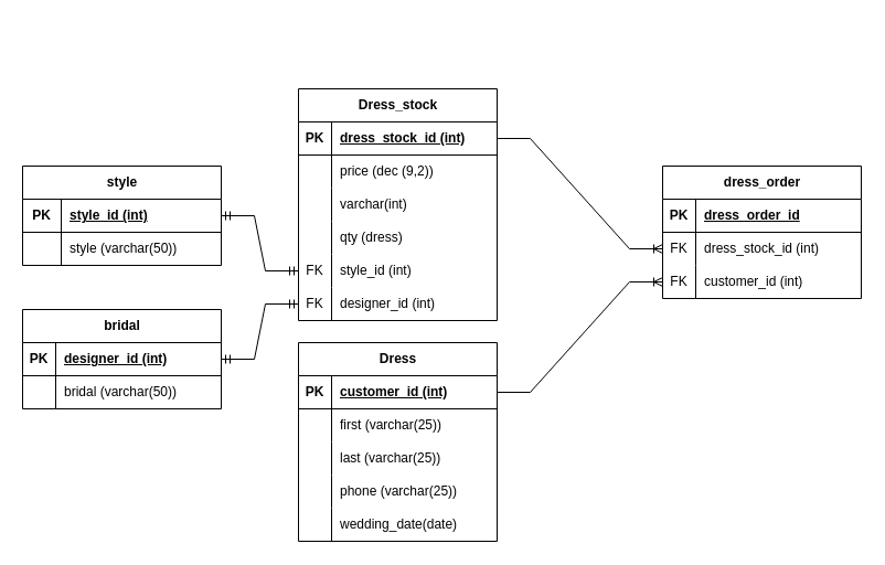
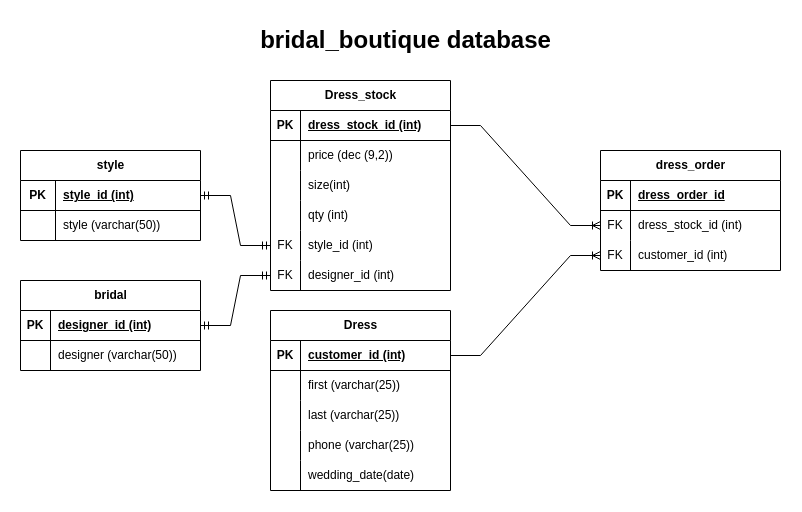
  <mxCell id="0" />
  <mxCell id="1" parent="0" />
  <mxCell id="2" value="Dress" style="shape=table;startSize=30;container=1;collapsible=1;childLayout=tableLayout;fixedRows=1;rowLines=0;fontStyle=1;align=center;resizeLast=1;html=1;fillColor=none;" vertex="1" parent="1"><mxGeometry x="270" y="310" width="180" height="180" as="geometry" /></mxCell>
  <mxCell id="3" value="" style="shape=tableRow;horizontal=0;startSize=0;swimlaneHead=0;swimlaneBody=0;fillColor=none;collapsible=0;dropTarget=0;points=[[0,0.5],[1,0.5]];portConstraint=eastwest;top=0;left=0;right=0;bottom=1;" vertex="1" parent="2"><mxGeometry y="30" width="180" height="30" as="geometry" /></mxCell>
  <mxCell id="4" value="PK" style="shape=partialRectangle;connectable=0;fillColor=none;top=0;left=0;bottom=0;right=0;fontStyle=1;overflow=hidden;whiteSpace=wrap;html=1;" vertex="1" parent="3"><mxGeometry width="30" height="30" as="geometry"><mxRectangle width="30" height="30" as="alternateBounds" /></mxGeometry></mxCell>
  <mxCell id="5" value="customer_id (int)" style="shape=partialRectangle;connectable=0;fillColor=none;top=0;left=0;bottom=0;right=0;align=left;spacingLeft=6;fontStyle=5;overflow=hidden;whiteSpace=wrap;html=1;" vertex="1" parent="3"><mxGeometry x="30" width="150" height="30" as="geometry"><mxRectangle width="150" height="30" as="alternateBounds" /></mxGeometry></mxCell>
  <mxCell id="6" value="" style="shape=tableRow;horizontal=0;startSize=0;swimlaneHead=0;swimlaneBody=0;fillColor=none;collapsible=0;dropTarget=0;points=[[0,0.5],[1,0.5]];portConstraint=eastwest;top=0;left=0;right=0;bottom=0;" vertex="1" parent="2"><mxGeometry y="60" width="180" height="30" as="geometry" /></mxCell>
  <mxCell id="7" value="" style="shape=partialRectangle;connectable=0;fillColor=none;top=0;left=0;bottom=0;right=0;editable=1;overflow=hidden;whiteSpace=wrap;html=1;" vertex="1" parent="6"><mxGeometry width="30" height="30" as="geometry"><mxRectangle width="30" height="30" as="alternateBounds" /></mxGeometry></mxCell>
  <mxCell id="8" value="first (varchar(25))" style="shape=partialRectangle;connectable=0;fillColor=none;top=0;left=0;bottom=0;right=0;align=left;spacingLeft=6;overflow=hidden;whiteSpace=wrap;html=1;" vertex="1" parent="6"><mxGeometry x="30" width="150" height="30" as="geometry"><mxRectangle width="150" height="30" as="alternateBounds" /></mxGeometry></mxCell>
  <mxCell id="9" value="" style="shape=tableRow;horizontal=0;startSize=0;swimlaneHead=0;swimlaneBody=0;fillColor=none;collapsible=0;dropTarget=0;points=[[0,0.5],[1,0.5]];portConstraint=eastwest;top=0;left=0;right=0;bottom=0;" vertex="1" parent="2"><mxGeometry y="90" width="180" height="30" as="geometry" /></mxCell>
  <mxCell id="10" value="" style="shape=partialRectangle;connectable=0;fillColor=none;top=0;left=0;bottom=0;right=0;editable=1;overflow=hidden;whiteSpace=wrap;html=1;" vertex="1" parent="9"><mxGeometry width="30" height="30" as="geometry"><mxRectangle width="30" height="30" as="alternateBounds" /></mxGeometry></mxCell>
  <mxCell id="11" value="last (varchar(25))" style="shape=partialRectangle;connectable=0;fillColor=none;top=0;left=0;bottom=0;right=0;align=left;spacingLeft=6;overflow=hidden;whiteSpace=wrap;html=1;" vertex="1" parent="9"><mxGeometry x="30" width="150" height="30" as="geometry"><mxRectangle width="150" height="30" as="alternateBounds" /></mxGeometry></mxCell>
  <mxCell id="12" value="" style="shape=tableRow;horizontal=0;startSize=0;swimlaneHead=0;swimlaneBody=0;fillColor=none;collapsible=0;dropTarget=0;points=[[0,0.5],[1,0.5]];portConstraint=eastwest;top=0;left=0;right=0;bottom=0;" vertex="1" parent="2"><mxGeometry y="120" width="180" height="30" as="geometry" /></mxCell>
  <mxCell id="13" value="" style="shape=partialRectangle;connectable=0;fillColor=none;top=0;left=0;bottom=0;right=0;editable=1;overflow=hidden;whiteSpace=wrap;html=1;" vertex="1" parent="12"><mxGeometry width="30" height="30" as="geometry"><mxRectangle width="30" height="30" as="alternateBounds" /></mxGeometry></mxCell>
  <mxCell id="14" value="phone (varchar(25))" style="shape=partialRectangle;connectable=0;fillColor=none;top=0;left=0;bottom=0;right=0;align=left;spacingLeft=6;overflow=hidden;whiteSpace=wrap;html=1;" vertex="1" parent="12"><mxGeometry x="30" width="150" height="30" as="geometry"><mxRectangle width="150" height="30" as="alternateBounds" /></mxGeometry></mxCell>
  <mxCell id="15" value="" style="shape=tableRow;horizontal=0;startSize=0;swimlaneHead=0;swimlaneBody=0;fillColor=none;collapsible=0;dropTarget=0;points=[[0,0.5],[1,0.5]];portConstraint=eastwest;top=0;left=0;right=0;bottom=0;" vertex="1" parent="2"><mxGeometry y="150" width="180" height="30" as="geometry" /></mxCell>
  <mxCell id="16" value="" style="shape=partialRectangle;connectable=0;fillColor=none;top=0;left=0;bottom=0;right=0;editable=1;overflow=hidden;whiteSpace=wrap;html=1;" vertex="1" parent="15"><mxGeometry width="30" height="30" as="geometry"><mxRectangle width="30" height="30" as="alternateBounds" /></mxGeometry></mxCell>
  <mxCell id="17" value="wedding_date(date)" style="shape=partialRectangle;connectable=0;fillColor=none;top=0;left=0;bottom=0;right=0;align=left;spacingLeft=6;overflow=hidden;whiteSpace=wrap;html=1;" vertex="1" parent="15"><mxGeometry x="30" width="150" height="30" as="geometry"><mxRectangle width="150" height="30" as="alternateBounds" /></mxGeometry></mxCell>
  <mxCell id="18" value="Dress_stock" style="shape=table;startSize=30;container=1;collapsible=1;childLayout=tableLayout;fixedRows=1;rowLines=0;fontStyle=1;align=center;resizeLast=1;html=1;fillColor=none;" vertex="1" parent="1"><mxGeometry x="270" y="80" width="180" height="210" as="geometry" /></mxCell>
  <mxCell id="19" value="" style="shape=tableRow;horizontal=0;startSize=0;swimlaneHead=0;swimlaneBody=0;fillColor=none;collapsible=0;dropTarget=0;points=[[0,0.5],[1,0.5]];portConstraint=eastwest;top=0;left=0;right=0;bottom=1;" vertex="1" parent="18"><mxGeometry y="30" width="180" height="30" as="geometry" /></mxCell>
  <mxCell id="20" value="PK" style="shape=partialRectangle;connectable=0;fillColor=none;top=0;left=0;bottom=0;right=0;fontStyle=1;overflow=hidden;whiteSpace=wrap;html=1;" vertex="1" parent="19"><mxGeometry width="30" height="30" as="geometry"><mxRectangle width="30" height="30" as="alternateBounds" /></mxGeometry></mxCell>
  <mxCell id="21" value="dress_stock_id (int)" style="shape=partialRectangle;connectable=0;fillColor=none;top=0;left=0;bottom=0;right=0;align=left;spacingLeft=6;fontStyle=5;overflow=hidden;whiteSpace=wrap;html=1;" vertex="1" parent="19"><mxGeometry x="30" width="150" height="30" as="geometry"><mxRectangle width="150" height="30" as="alternateBounds" /></mxGeometry></mxCell>
  <mxCell id="22" value="" style="shape=tableRow;horizontal=0;startSize=0;swimlaneHead=0;swimlaneBody=0;fillColor=none;collapsible=0;dropTarget=0;points=[[0,0.5],[1,0.5]];portConstraint=eastwest;top=0;left=0;right=0;bottom=0;" vertex="1" parent="18"><mxGeometry y="60" width="180" height="30" as="geometry" /></mxCell>
  <mxCell id="23" value="" style="shape=partialRectangle;connectable=0;fillColor=none;top=0;left=0;bottom=0;right=0;editable=1;overflow=hidden;whiteSpace=wrap;html=1;" vertex="1" parent="22"><mxGeometry width="30" height="30" as="geometry"><mxRectangle width="30" height="30" as="alternateBounds" /></mxGeometry></mxCell>
  <mxCell id="24" value="price (dec (9,2))" style="shape=partialRectangle;connectable=0;fillColor=none;top=0;left=0;bottom=0;right=0;align=left;spacingLeft=6;overflow=hidden;whiteSpace=wrap;html=1;" vertex="1" parent="22"><mxGeometry x="30" width="150" height="30" as="geometry"><mxRectangle width="150" height="30" as="alternateBounds" /></mxGeometry></mxCell>
  <mxCell id="25" value="" style="shape=tableRow;horizontal=0;startSize=0;swimlaneHead=0;swimlaneBody=0;fillColor=none;collapsible=0;dropTarget=0;points=[[0,0.5],[1,0.5]];portConstraint=eastwest;top=0;left=0;right=0;bottom=0;" vertex="1" parent="18"><mxGeometry y="90" width="180" height="30" as="geometry" /></mxCell>
  <mxCell id="26" value="" style="shape=partialRectangle;connectable=0;fillColor=none;top=0;left=0;bottom=0;right=0;editable=1;overflow=hidden;whiteSpace=wrap;html=1;" vertex="1" parent="25"><mxGeometry width="30" height="30" as="geometry"><mxRectangle width="30" height="30" as="alternateBounds" /></mxGeometry></mxCell>
- <mxCell id="27" value="varchar(int)&lt;span style=&quot;white-space: pre;&quot;&gt;&#09;&lt;/span&gt;&lt;span style=&quot;white-space: pre;&quot;&gt;&#09;&lt;/span&gt;&lt;span style=&quot;white-space: pre;&quot;&gt;&#09;&lt;/span&gt;&lt;span style=&quot;white-space: pre;&quot;&gt;&#09;&lt;/span&gt;&lt;span style=&quot;white-space: pre;&quot;&gt;&#09;&lt;/span&gt;" style="shape=partialRectangle;connectable=0;fillColor=none;top=0;left=0;bottom=0;right=0;align=left;spacingLeft=6;overflow=hidden;whiteSpace=wrap;html=1;" vertex="1" parent="25"><mxGeometry x="30" width="150" height="30" as="geometry"><mxRectangle width="150" height="30" as="alternateBounds" /></mxGeometry></mxCell>
+ <mxCell id="27" value="size(int)&lt;span style=&quot;white-space: pre;&quot;&gt;&#09;&lt;/span&gt;&lt;span style=&quot;white-space: pre;&quot;&gt;&#09;&lt;/span&gt;&lt;span style=&quot;white-space: pre;&quot;&gt;&#09;&lt;/span&gt;&lt;span style=&quot;white-space: pre;&quot;&gt;&#09;&lt;/span&gt;&lt;span style=&quot;white-space: pre;&quot;&gt;&#09;&lt;/span&gt;" style="shape=partialRectangle;connectable=0;fillColor=none;top=0;left=0;bottom=0;right=0;align=left;spacingLeft=6;overflow=hidden;whiteSpace=wrap;html=1;" vertex="1" parent="25"><mxGeometry x="30" width="150" height="30" as="geometry"><mxRectangle width="150" height="30" as="alternateBounds" /></mxGeometry></mxCell>
  <mxCell id="28" value="" style="shape=tableRow;horizontal=0;startSize=0;swimlaneHead=0;swimlaneBody=0;fillColor=none;collapsible=0;dropTarget=0;points=[[0,0.5],[1,0.5]];portConstraint=eastwest;top=0;left=0;right=0;bottom=0;" vertex="1" parent="18"><mxGeometry y="120" width="180" height="30" as="geometry" /></mxCell>
  <mxCell id="29" value="" style="shape=partialRectangle;connectable=0;fillColor=none;top=0;left=0;bottom=0;right=0;editable=1;overflow=hidden;whiteSpace=wrap;html=1;" vertex="1" parent="28"><mxGeometry width="30" height="30" as="geometry"><mxRectangle width="30" height="30" as="alternateBounds" /></mxGeometry></mxCell>
- <mxCell id="30" value="qty (dress)" style="shape=partialRectangle;connectable=0;fillColor=none;top=0;left=0;bottom=0;right=0;align=left;spacingLeft=6;overflow=hidden;whiteSpace=wrap;html=1;" vertex="1" parent="28"><mxGeometry x="30" width="150" height="30" as="geometry"><mxRectangle width="150" height="30" as="alternateBounds" /></mxGeometry></mxCell>
+ <mxCell id="30" value="qty (int)" style="shape=partialRectangle;connectable=0;fillColor=none;top=0;left=0;bottom=0;right=0;align=left;spacingLeft=6;overflow=hidden;whiteSpace=wrap;html=1;" vertex="1" parent="28"><mxGeometry x="30" width="150" height="30" as="geometry"><mxRectangle width="150" height="30" as="alternateBounds" /></mxGeometry></mxCell>
  <mxCell id="31" value="" style="shape=tableRow;horizontal=0;startSize=0;swimlaneHead=0;swimlaneBody=0;fillColor=none;collapsible=0;dropTarget=0;points=[[0,0.5],[1,0.5]];portConstraint=eastwest;top=0;left=0;right=0;bottom=0;" vertex="1" parent="18"><mxGeometry y="150" width="180" height="30" as="geometry" /></mxCell>
  <mxCell id="32" value="FK" style="shape=partialRectangle;connectable=0;fillColor=none;top=0;left=0;bottom=0;right=0;editable=1;overflow=hidden;whiteSpace=wrap;html=1;" vertex="1" parent="31"><mxGeometry width="30" height="30" as="geometry"><mxRectangle width="30" height="30" as="alternateBounds" /></mxGeometry></mxCell>
  <mxCell id="33" value="style_id (int)" style="shape=partialRectangle;connectable=0;fillColor=none;top=0;left=0;bottom=0;right=0;align=left;spacingLeft=6;overflow=hidden;whiteSpace=wrap;html=1;" vertex="1" parent="31"><mxGeometry x="30" width="150" height="30" as="geometry"><mxRectangle width="150" height="30" as="alternateBounds" /></mxGeometry></mxCell>
  <mxCell id="34" value="" style="shape=tableRow;horizontal=0;startSize=0;swimlaneHead=0;swimlaneBody=0;fillColor=none;collapsible=0;dropTarget=0;points=[[0,0.5],[1,0.5]];portConstraint=eastwest;top=0;left=0;right=0;bottom=0;" vertex="1" parent="18"><mxGeometry y="180" width="180" height="30" as="geometry" /></mxCell>
  <mxCell id="35" value="FK" style="shape=partialRectangle;connectable=0;fillColor=none;top=0;left=0;bottom=0;right=0;editable=1;overflow=hidden;whiteSpace=wrap;html=1;" vertex="1" parent="34"><mxGeometry width="30" height="30" as="geometry"><mxRectangle width="30" height="30" as="alternateBounds" /></mxGeometry></mxCell>
  <mxCell id="36" value="designer_id (int)" style="shape=partialRectangle;connectable=0;fillColor=none;top=0;left=0;bottom=0;right=0;align=left;spacingLeft=6;overflow=hidden;whiteSpace=wrap;html=1;" vertex="1" parent="34"><mxGeometry x="30" width="150" height="30" as="geometry"><mxRectangle width="150" height="30" as="alternateBounds" /></mxGeometry></mxCell>
  <mxCell id="37" value="dress_order" style="shape=table;startSize=30;container=1;collapsible=1;childLayout=tableLayout;fixedRows=1;rowLines=0;fontStyle=1;align=center;resizeLast=1;html=1;fillColor=none;" vertex="1" parent="1"><mxGeometry x="600" y="150" width="180" height="120" as="geometry" /></mxCell>
  <mxCell id="38" value="" style="shape=tableRow;horizontal=0;startSize=0;swimlaneHead=0;swimlaneBody=0;fillColor=none;collapsible=0;dropTarget=0;points=[[0,0.5],[1,0.5]];portConstraint=eastwest;top=0;left=0;right=0;bottom=1;" vertex="1" parent="37"><mxGeometry y="30" width="180" height="30" as="geometry" /></mxCell>
  <mxCell id="39" value="PK" style="shape=partialRectangle;connectable=0;fillColor=none;top=0;left=0;bottom=0;right=0;fontStyle=1;overflow=hidden;whiteSpace=wrap;html=1;" vertex="1" parent="38"><mxGeometry width="30" height="30" as="geometry"><mxRectangle width="30" height="30" as="alternateBounds" /></mxGeometry></mxCell>
  <mxCell id="40" value="dress_order_id" style="shape=partialRectangle;connectable=0;fillColor=none;top=0;left=0;bottom=0;right=0;align=left;spacingLeft=6;fontStyle=5;overflow=hidden;whiteSpace=wrap;html=1;" vertex="1" parent="38"><mxGeometry x="30" width="150" height="30" as="geometry"><mxRectangle width="150" height="30" as="alternateBounds" /></mxGeometry></mxCell>
  <mxCell id="41" value="" style="shape=tableRow;horizontal=0;startSize=0;swimlaneHead=0;swimlaneBody=0;fillColor=none;collapsible=0;dropTarget=0;points=[[0,0.5],[1,0.5]];portConstraint=eastwest;top=0;left=0;right=0;bottom=0;" vertex="1" parent="37"><mxGeometry y="60" width="180" height="30" as="geometry" /></mxCell>
  <mxCell id="42" value="FK" style="shape=partialRectangle;connectable=0;fillColor=none;top=0;left=0;bottom=0;right=0;editable=1;overflow=hidden;whiteSpace=wrap;html=1;" vertex="1" parent="41"><mxGeometry width="30" height="30" as="geometry"><mxRectangle width="30" height="30" as="alternateBounds" /></mxGeometry></mxCell>
  <mxCell id="43" value="dress_stock_id (int)" style="shape=partialRectangle;connectable=0;fillColor=none;top=0;left=0;bottom=0;right=0;align=left;spacingLeft=6;overflow=hidden;whiteSpace=wrap;html=1;" vertex="1" parent="41"><mxGeometry x="30" width="150" height="30" as="geometry"><mxRectangle width="150" height="30" as="alternateBounds" /></mxGeometry></mxCell>
  <mxCell id="44" value="" style="shape=tableRow;horizontal=0;startSize=0;swimlaneHead=0;swimlaneBody=0;fillColor=none;collapsible=0;dropTarget=0;points=[[0,0.5],[1,0.5]];portConstraint=eastwest;top=0;left=0;right=0;bottom=0;" vertex="1" parent="37"><mxGeometry y="90" width="180" height="30" as="geometry" /></mxCell>
  <mxCell id="45" value="FK" style="shape=partialRectangle;connectable=0;fillColor=none;top=0;left=0;bottom=0;right=0;editable=1;overflow=hidden;whiteSpace=wrap;html=1;" vertex="1" parent="44"><mxGeometry width="30" height="30" as="geometry"><mxRectangle width="30" height="30" as="alternateBounds" /></mxGeometry></mxCell>
  <mxCell id="46" value="customer_id (int)" style="shape=partialRectangle;connectable=0;fillColor=none;top=0;left=0;bottom=0;right=0;align=left;spacingLeft=6;overflow=hidden;whiteSpace=wrap;html=1;" vertex="1" parent="44"><mxGeometry x="30" width="150" height="30" as="geometry"><mxRectangle width="150" height="30" as="alternateBounds" /></mxGeometry></mxCell>
  <mxCell id="47" value="" style="edgeStyle=entityRelationEdgeStyle;fontSize=12;html=1;endArrow=ERoneToMany;rounded=0;exitX=1;exitY=0.5;exitDx=0;exitDy=0;entryX=0;entryY=0.5;entryDx=0;entryDy=0;" edge="1" parent="1" source="3" target="44"><mxGeometry width="100" height="100" relative="1" as="geometry"><mxPoint x="405" y="330" as="sourcePoint" /><mxPoint x="490" y="260" as="targetPoint" /><Array as="points"><mxPoint x="565" y="260" /><mxPoint x="435" y="270" /><mxPoint x="535" y="230" /></Array></mxGeometry></mxCell>
  <mxCell id="48" value="bridal" style="shape=table;startSize=30;container=1;collapsible=1;childLayout=tableLayout;fixedRows=1;rowLines=0;fontStyle=1;align=center;resizeLast=1;html=1;fillColor=none;" vertex="1" parent="1"><mxGeometry x="20" y="280" width="180" height="90" as="geometry" /></mxCell>
  <mxCell id="49" value="" style="shape=tableRow;horizontal=0;startSize=0;swimlaneHead=0;swimlaneBody=0;fillColor=none;collapsible=0;dropTarget=0;points=[[0,0.5],[1,0.5]];portConstraint=eastwest;top=0;left=0;right=0;bottom=1;" vertex="1" parent="48"><mxGeometry y="30" width="180" height="30" as="geometry" /></mxCell>
  <mxCell id="50" value="PK" style="shape=partialRectangle;connectable=0;fillColor=none;top=0;left=0;bottom=0;right=0;fontStyle=1;overflow=hidden;whiteSpace=wrap;html=1;" vertex="1" parent="49"><mxGeometry width="30" height="30" as="geometry"><mxRectangle width="30" height="30" as="alternateBounds" /></mxGeometry></mxCell>
  <mxCell id="51" value="designer_id (int)" style="shape=partialRectangle;connectable=0;fillColor=none;top=0;left=0;bottom=0;right=0;align=left;spacingLeft=6;fontStyle=5;overflow=hidden;whiteSpace=wrap;html=1;" vertex="1" parent="49"><mxGeometry x="30" width="150" height="30" as="geometry"><mxRectangle width="150" height="30" as="alternateBounds" /></mxGeometry></mxCell>
  <mxCell id="52" value="" style="shape=tableRow;horizontal=0;startSize=0;swimlaneHead=0;swimlaneBody=0;fillColor=none;collapsible=0;dropTarget=0;points=[[0,0.5],[1,0.5]];portConstraint=eastwest;top=0;left=0;right=0;bottom=0;" vertex="1" parent="48"><mxGeometry y="60" width="180" height="30" as="geometry" /></mxCell>
  <mxCell id="53" value="" style="shape=partialRectangle;connectable=0;fillColor=none;top=0;left=0;bottom=0;right=0;editable=1;overflow=hidden;whiteSpace=wrap;html=1;" vertex="1" parent="52"><mxGeometry width="30" height="30" as="geometry"><mxRectangle width="30" height="30" as="alternateBounds" /></mxGeometry></mxCell>
- <mxCell id="54" value="bridal (varchar(50))" style="shape=partialRectangle;connectable=0;fillColor=none;top=0;left=0;bottom=0;right=0;align=left;spacingLeft=6;overflow=hidden;whiteSpace=wrap;html=1;" vertex="1" parent="52"><mxGeometry x="30" width="150" height="30" as="geometry"><mxRectangle width="150" height="30" as="alternateBounds" /></mxGeometry></mxCell>
+ <mxCell id="54" value="designer (varchar(50))" style="shape=partialRectangle;connectable=0;fillColor=none;top=0;left=0;bottom=0;right=0;align=left;spacingLeft=6;overflow=hidden;whiteSpace=wrap;html=1;" vertex="1" parent="52"><mxGeometry x="30" width="150" height="30" as="geometry"><mxRectangle width="150" height="30" as="alternateBounds" /></mxGeometry></mxCell>
  <mxCell id="55" value="style" style="shape=table;startSize=30;container=1;collapsible=1;childLayout=tableLayout;fixedRows=1;rowLines=0;fontStyle=1;align=center;resizeLast=1;html=1;fillColor=none;" vertex="1" parent="1"><mxGeometry x="20" y="150" width="180" height="90" as="geometry" /></mxCell>
  <mxCell id="56" value="" style="shape=tableRow;horizontal=0;startSize=0;swimlaneHead=0;swimlaneBody=0;fillColor=none;collapsible=0;dropTarget=0;points=[[0,0.5],[1,0.5]];portConstraint=eastwest;top=0;left=0;right=0;bottom=1;" vertex="1" parent="55"><mxGeometry y="30" width="180" height="30" as="geometry" /></mxCell>
  <mxCell id="57" value="PK" style="shape=partialRectangle;connectable=0;fillColor=none;top=0;left=0;bottom=0;right=0;fontStyle=1;overflow=hidden;whiteSpace=wrap;html=1;" vertex="1" parent="56"><mxGeometry width="35" height="30" as="geometry"><mxRectangle width="35" height="30" as="alternateBounds" /></mxGeometry></mxCell>
  <mxCell id="58" value="style_id (int)" style="shape=partialRectangle;connectable=0;fillColor=none;top=0;left=0;bottom=0;right=0;align=left;spacingLeft=6;fontStyle=5;overflow=hidden;whiteSpace=wrap;html=1;" vertex="1" parent="56"><mxGeometry x="35" width="145" height="30" as="geometry"><mxRectangle width="145" height="30" as="alternateBounds" /></mxGeometry></mxCell>
  <mxCell id="59" value="" style="shape=tableRow;horizontal=0;startSize=0;swimlaneHead=0;swimlaneBody=0;fillColor=none;collapsible=0;dropTarget=0;points=[[0,0.5],[1,0.5]];portConstraint=eastwest;top=0;left=0;right=0;bottom=0;" vertex="1" parent="55"><mxGeometry y="60" width="180" height="30" as="geometry" /></mxCell>
  <mxCell id="60" value="" style="shape=partialRectangle;connectable=0;fillColor=none;top=0;left=0;bottom=0;right=0;editable=1;overflow=hidden;whiteSpace=wrap;html=1;" vertex="1" parent="59"><mxGeometry width="35" height="30" as="geometry"><mxRectangle width="35" height="30" as="alternateBounds" /></mxGeometry></mxCell>
  <mxCell id="61" value="style (varchar(50))" style="shape=partialRectangle;connectable=0;fillColor=none;top=0;left=0;bottom=0;right=0;align=left;spacingLeft=6;overflow=hidden;whiteSpace=wrap;html=1;" vertex="1" parent="59"><mxGeometry x="35" width="145" height="30" as="geometry"><mxRectangle width="145" height="30" as="alternateBounds" /></mxGeometry></mxCell>
  <mxCell id="62" value="" style="edgeStyle=entityRelationEdgeStyle;fontSize=12;html=1;endArrow=ERoneToMany;rounded=0;exitX=1;exitY=0.5;exitDx=0;exitDy=0;entryX=0;entryY=0.5;entryDx=0;entryDy=0;" edge="1" parent="1" source="19" target="41"><mxGeometry width="100" height="100" relative="1" as="geometry"><mxPoint x="460" y="120" as="sourcePoint" /><mxPoint x="560" y="20" as="targetPoint" /></mxGeometry></mxCell>
  <mxCell id="63" value="" style="edgeStyle=entityRelationEdgeStyle;fontSize=12;html=1;endArrow=ERmandOne;startArrow=ERmandOne;rounded=0;exitX=1;exitY=0.5;exitDx=0;exitDy=0;entryX=0;entryY=0.5;entryDx=0;entryDy=0;" edge="1" parent="1" source="56" target="31"><mxGeometry width="100" height="100" relative="1" as="geometry"><mxPoint x="210" y="190" as="sourcePoint" /><mxPoint x="310" y="90" as="targetPoint" /></mxGeometry></mxCell>
  <mxCell id="64" value="" style="edgeStyle=entityRelationEdgeStyle;fontSize=12;html=1;endArrow=ERmandOne;startArrow=ERmandOne;rounded=0;exitX=1;exitY=0.5;exitDx=0;exitDy=0;entryX=0;entryY=0.5;entryDx=0;entryDy=0;" edge="1" parent="1" source="49" target="34"><mxGeometry width="100" height="100" relative="1" as="geometry"><mxPoint x="300" y="300" as="sourcePoint" /><mxPoint x="400" y="200" as="targetPoint" /></mxGeometry></mxCell>
+ <mxCell id="65" value="bridal_boutique database" style="text;strokeColor=none;fillColor=none;html=1;fontSize=24;fontStyle=1;verticalAlign=middle;align=center;" vertex="1" parent="1"><mxGeometry x="240" y="20" width="330" height="40" as="geometry" /></mxCell>
